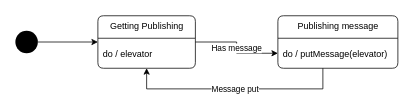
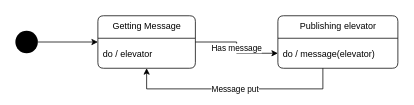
  <mxCell id="0" />
  <mxCell id="1" parent="0" />
  <mxCell id="2" value="Has message" style="edgeStyle=orthogonalEdgeStyle;rounded=0;orthogonalLoop=1;jettySize=auto;html=1;startSize=30;" parent="1" source="3" target="8" edge="1"><mxGeometry relative="1" as="geometry" /></mxCell>
- <mxCell id="3" value="Getting Publishing" style="swimlane;fontStyle=0;align=center;verticalAlign=top;childLayout=stackLayout;horizontal=1;startSize=30;horizontalStack=0;resizeParent=1;resizeParentMax=0;resizeLast=0;collapsible=0;marginBottom=0;html=1;rounded=1;absoluteArcSize=1;arcSize=15;glass=0;backgroundOutline=0;" parent="1" vertex="1"><mxGeometry x="130" y="20.5" width="130" height="70" as="geometry" /></mxCell>
+ <mxCell id="3" value="Getting Message" style="swimlane;fontStyle=0;align=center;verticalAlign=top;childLayout=stackLayout;horizontal=1;startSize=30;horizontalStack=0;resizeParent=1;resizeParentMax=0;resizeLast=0;collapsible=0;marginBottom=0;html=1;rounded=1;absoluteArcSize=1;arcSize=15;glass=0;backgroundOutline=0;" parent="1" vertex="1"><mxGeometry x="130" y="20.5" width="130" height="70" as="geometry" /></mxCell>
  <mxCell id="4" value="do / elevator" style="fillColor=none;strokeColor=none;align=left;verticalAlign=middle;spacingLeft=5;" parent="3" vertex="1"><mxGeometry y="30" width="130" height="40" as="geometry" /></mxCell>
  <mxCell id="5" value="" style="edgeStyle=orthogonalEdgeStyle;rounded=0;orthogonalLoop=1;jettySize=auto;html=1;entryX=0;entryY=0.5;entryDx=0;entryDy=0;" parent="1" source="6" target="3" edge="1"><mxGeometry relative="1" as="geometry"><mxPoint x="120" y="55.524" as="targetPoint" /></mxGeometry></mxCell>
  <mxCell id="6" value="" style="ellipse;fillColor=#000000;strokeColor=none;" parent="1" vertex="1"><mxGeometry x="20" y="40.5" width="30" height="30" as="geometry" /></mxCell>
- <mxCell id="7" value="Publishing message" style="swimlane;fontStyle=0;align=center;verticalAlign=top;childLayout=stackLayout;horizontal=1;startSize=30;horizontalStack=0;resizeParent=1;resizeParentMax=0;resizeLast=0;collapsible=0;marginBottom=0;html=1;rounded=1;absoluteArcSize=1;arcSize=15;glass=0;backgroundOutline=0;" parent="1" vertex="1"><mxGeometry x="370" y="20.5" width="160" height="70" as="geometry" /></mxCell>
- <mxCell id="8" value="do / putMessage(elevator)" style="fillColor=none;strokeColor=none;align=left;verticalAlign=middle;spacingLeft=5;" parent="7" vertex="1"><mxGeometry y="30" width="160" height="40" as="geometry" /></mxCell>
+ <mxCell id="7" value="Publishing elevator" style="swimlane;fontStyle=0;align=center;verticalAlign=top;childLayout=stackLayout;horizontal=1;startSize=30;horizontalStack=0;resizeParent=1;resizeParentMax=0;resizeLast=0;collapsible=0;marginBottom=0;html=1;rounded=1;absoluteArcSize=1;arcSize=15;glass=0;backgroundOutline=0;" parent="1" vertex="1"><mxGeometry x="370" y="20.5" width="160" height="70" as="geometry" /></mxCell>
+ <mxCell id="8" value="do / message(elevator)" style="fillColor=none;strokeColor=none;align=left;verticalAlign=middle;spacingLeft=5;" parent="7" vertex="1"><mxGeometry y="30" width="160" height="40" as="geometry" /></mxCell>
  <mxCell id="9" value="Message put" style="edgeStyle=orthogonalEdgeStyle;rounded=0;orthogonalLoop=1;jettySize=auto;html=1;entryX=0.5;entryY=1;entryDx=0;entryDy=0;startSize=30;" parent="1" source="8" target="4" edge="1"><mxGeometry relative="1" as="geometry"><Array as="points"><mxPoint x="430" y="118" /><mxPoint x="195" y="118" /></Array></mxGeometry></mxCell>
